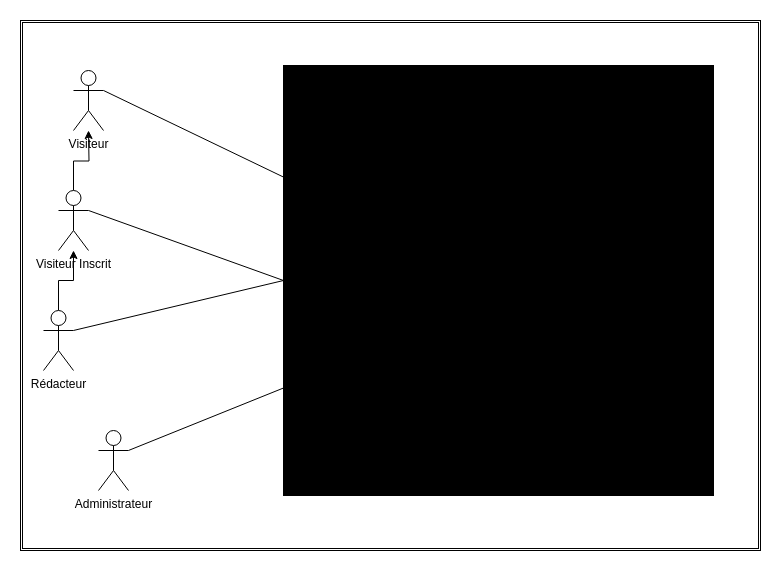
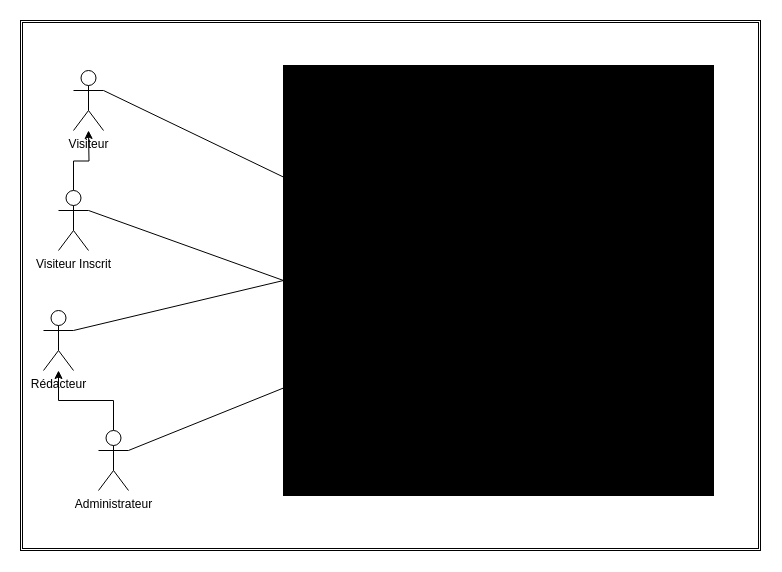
  <mxCell id="0" />
  <mxCell id="1" parent="0" />
  <mxCell id="2" value="" style="shape=ext;double=1;rounded=0;whiteSpace=wrap;html=1;fillColor=#FFFFFF;" vertex="1" parent="1"><mxGeometry x="20" y="20" width="740" height="530" as="geometry" /></mxCell>
  <mxCell id="3" value="Visiteur" style="shape=umlActor;verticalLabelPosition=bottom;labelBackgroundColor=#ffffff;verticalAlign=top;html=1;outlineConnect=0;" vertex="1" parent="1"><mxGeometry x="73" y="70" width="30" height="60" as="geometry" /></mxCell>
  <mxCell id="4" style="edgeStyle=orthogonalEdgeStyle;rounded=0;orthogonalLoop=1;jettySize=auto;html=1;exitX=0.5;exitY=0;exitDx=0;exitDy=0;exitPerimeter=0;" edge="1" parent="1" source="5"><mxGeometry relative="1" as="geometry"><mxPoint x="88" y="130" as="targetPoint" /></mxGeometry></mxCell>
  <mxCell id="5" value="Visiteur Inscrit" style="shape=umlActor;verticalLabelPosition=bottom;labelBackgroundColor=#ffffff;verticalAlign=top;html=1;outlineConnect=0;" vertex="1" parent="1"><mxGeometry x="58" y="190" width="30" height="60" as="geometry" /></mxCell>
- <mxCell id="6" style="edgeStyle=orthogonalEdgeStyle;rounded=0;orthogonalLoop=1;jettySize=auto;html=1;exitX=0.5;exitY=0;exitDx=0;exitDy=0;exitPerimeter=0;" edge="1" parent="1" source="7" target="5"><mxGeometry relative="1" as="geometry" /></mxCell>
  <mxCell id="7" value="Rédacteur" style="shape=umlActor;verticalLabelPosition=bottom;labelBackgroundColor=#ffffff;verticalAlign=top;html=1;outlineConnect=0;" vertex="1" parent="1"><mxGeometry x="43" y="310" width="30" height="60" as="geometry" /></mxCell>
+ <mxCell id="8" style="edgeStyle=orthogonalEdgeStyle;rounded=0;orthogonalLoop=1;jettySize=auto;html=1;exitX=0.5;exitY=0;exitDx=0;exitDy=0;exitPerimeter=0;" edge="1" parent="1" source="9" target="7"><mxGeometry relative="1" as="geometry" /></mxCell>
  <mxCell id="9" value="&lt;div&gt;Administrateur&lt;/div&gt;" style="shape=umlActor;verticalLabelPosition=bottom;labelBackgroundColor=#ffffff;verticalAlign=top;html=1;outlineConnect=0;" vertex="1" parent="1"><mxGeometry x="98" y="430" width="30" height="60" as="geometry" /></mxCell>
  <mxCell id="10" value="" style="whiteSpace=wrap;html=1;aspect=fixed;fillColor=#000000;" vertex="1" parent="1"><mxGeometry x="283" y="65" width="430" height="430" as="geometry" /></mxCell>
  <mxCell id="11" value="" style="endArrow=none;html=1;exitX=1;exitY=0.333;exitDx=0;exitDy=0;exitPerimeter=0;" edge="1" parent="1" source="3" target="10"><mxGeometry width="50" height="50" relative="1" as="geometry"><mxPoint x="273" y="-15" as="sourcePoint" /><mxPoint x="323" y="-65" as="targetPoint" /></mxGeometry></mxCell>
  <mxCell id="12" value="" style="endArrow=none;html=1;exitX=1;exitY=0.333;exitDx=0;exitDy=0;exitPerimeter=0;entryX=0;entryY=0.5;entryDx=0;entryDy=0;" edge="1" parent="1" source="5" target="10"><mxGeometry width="50" height="50" relative="1" as="geometry"><mxPoint x="113" y="205" as="sourcePoint" /><mxPoint x="293" y="291.582" as="targetPoint" /></mxGeometry></mxCell>
  <mxCell id="13" value="" style="endArrow=none;html=1;exitX=1;exitY=0.333;exitDx=0;exitDy=0;exitPerimeter=0;entryX=0;entryY=0.5;entryDx=0;entryDy=0;" edge="1" parent="1" source="7" target="10"><mxGeometry width="50" height="50" relative="1" as="geometry"><mxPoint x="113" y="335" as="sourcePoint" /><mxPoint x="293" y="405" as="targetPoint" /></mxGeometry></mxCell>
  <mxCell id="14" value="" style="endArrow=none;html=1;exitX=1;exitY=0.333;exitDx=0;exitDy=0;exitPerimeter=0;entryX=0;entryY=0.75;entryDx=0;entryDy=0;" edge="1" parent="1" source="9" target="10"><mxGeometry width="50" height="50" relative="1" as="geometry"><mxPoint x="113" y="340" as="sourcePoint" /><mxPoint x="293" y="290" as="targetPoint" /></mxGeometry></mxCell>
